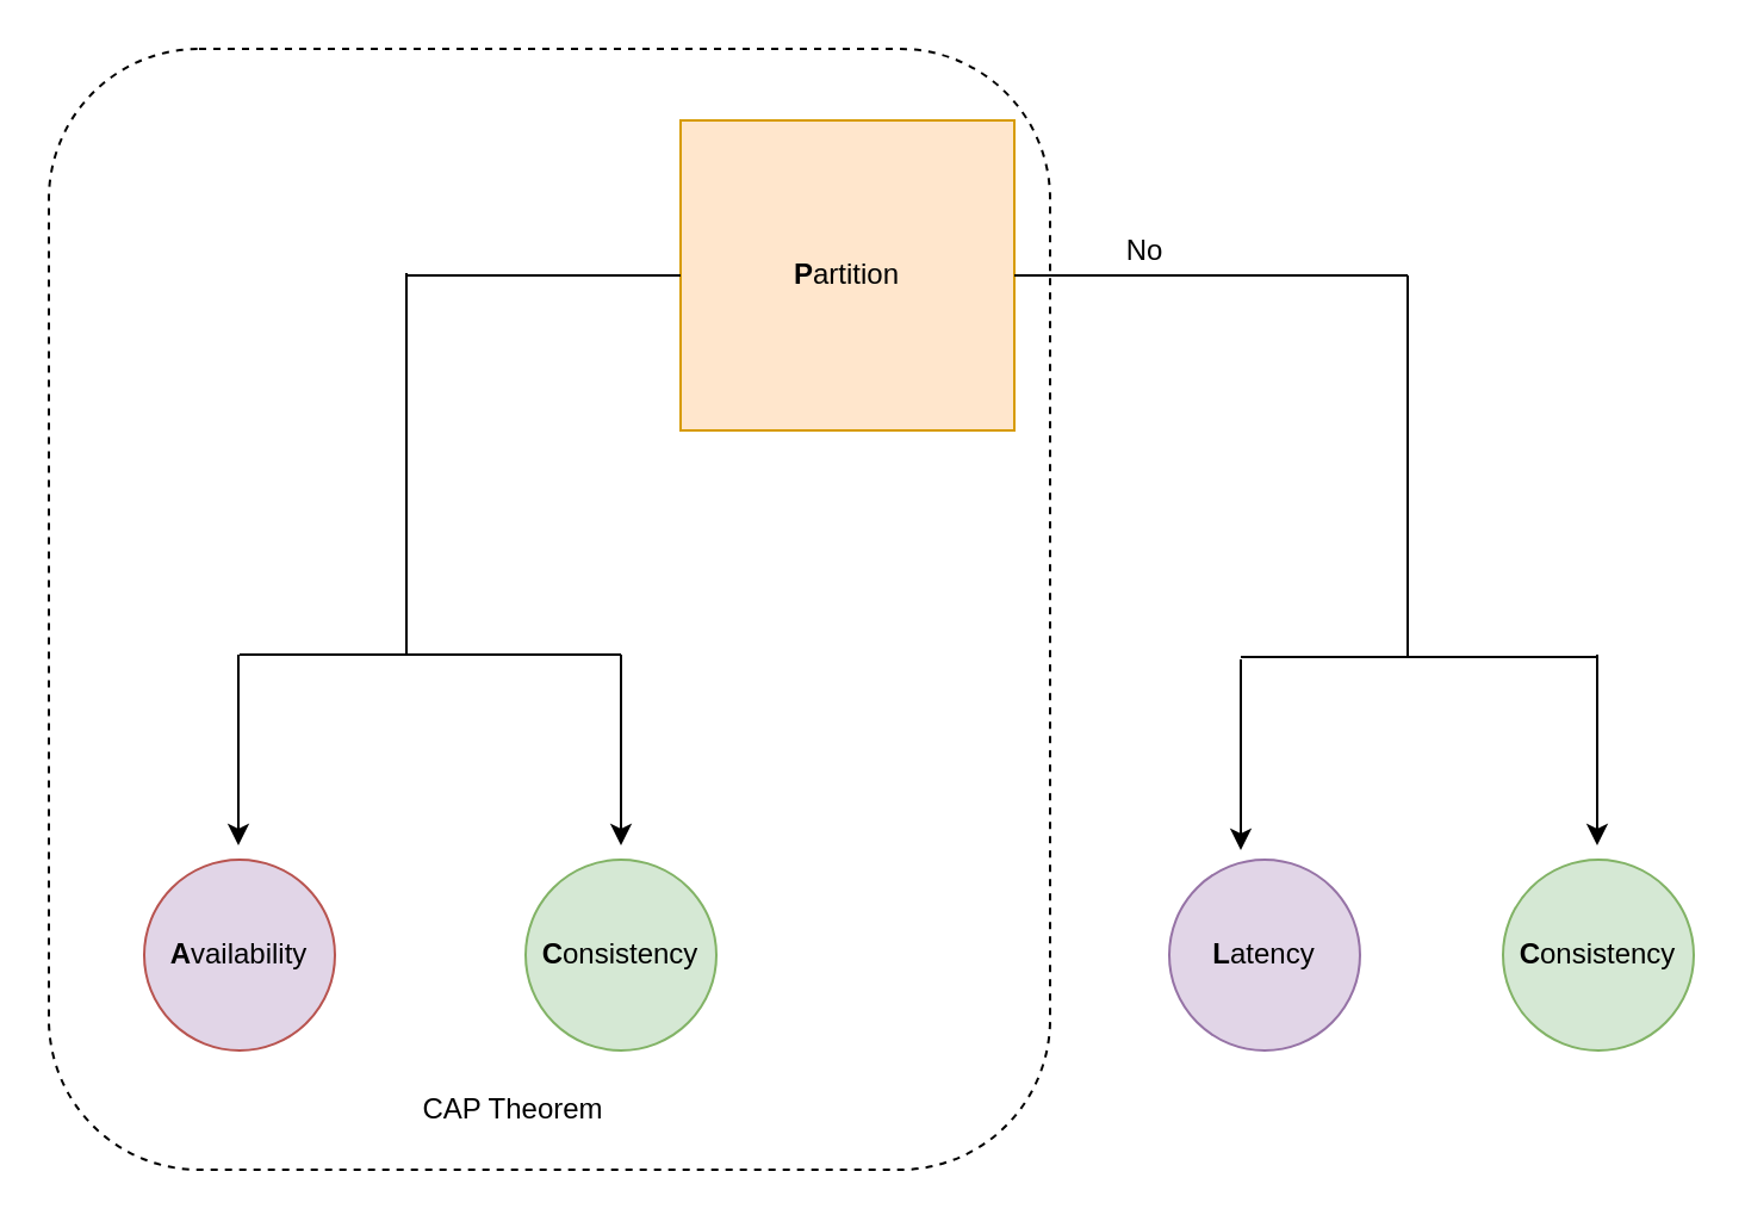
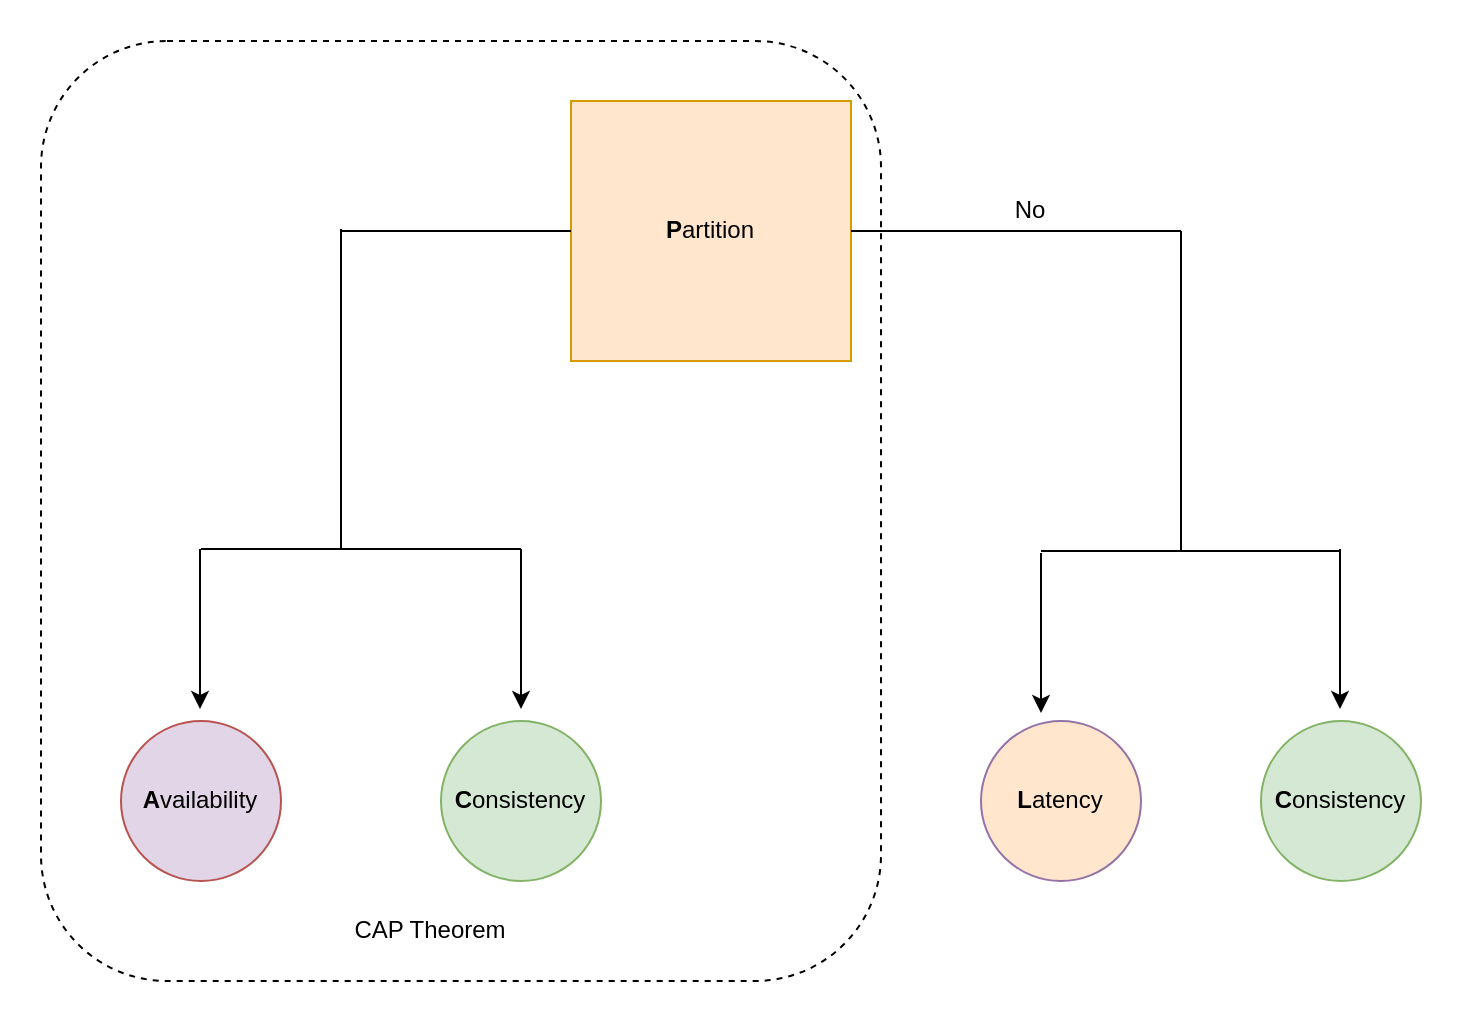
  <mxCell id="0" />
  <mxCell id="1" parent="0" />
  <mxCell id="2" value="" style="rounded=1;whiteSpace=wrap;html=1;dashed=1;" vertex="1" parent="1"><mxGeometry x="20" y="20" width="420" height="470" as="geometry" /></mxCell>
  <mxCell id="3" value="&lt;b&gt;P&lt;/b&gt;artition" style="whiteSpace=wrap;html=1;fillColor=#ffe6cc;strokeColor=#d79b00;rounded=0;" vertex="1" parent="1"><mxGeometry x="285" y="50" width="140" height="130" as="geometry" /></mxCell>
  <mxCell id="4" value="&lt;b&gt;A&lt;/b&gt;vailability" style="ellipse;whiteSpace=wrap;html=1;aspect=fixed;fillColor=#e1d5e7;strokeColor=#b85450;" vertex="1" parent="1"><mxGeometry x="60" y="360" width="80" height="80" as="geometry" /></mxCell>
  <mxCell id="5" value="&lt;b&gt;C&lt;/b&gt;onsistency" style="ellipse;whiteSpace=wrap;html=1;aspect=fixed;fillColor=#d5e8d4;strokeColor=#82b366;" vertex="1" parent="1"><mxGeometry x="220" y="360" width="80" height="80" as="geometry" /></mxCell>
  <mxCell id="6" value="&lt;b&gt;C&lt;/b&gt;onsistency" style="ellipse;whiteSpace=wrap;html=1;aspect=fixed;fillColor=#d5e8d4;strokeColor=#82b366;" vertex="1" parent="1"><mxGeometry x="630" y="360" width="80" height="80" as="geometry" /></mxCell>
- <mxCell id="7" value="&lt;b&gt;L&lt;/b&gt;atency" style="ellipse;whiteSpace=wrap;html=1;aspect=fixed;fillColor=#e1d5e7;strokeColor=#9673a6;" vertex="1" parent="1"><mxGeometry x="490" y="360" width="80" height="80" as="geometry" /></mxCell>
+ <mxCell id="7" value="&lt;b&gt;L&lt;/b&gt;atency" style="ellipse;whiteSpace=wrap;html=1;aspect=fixed;fillColor=#ffe6cc;strokeColor=#9673a6;" vertex="1" parent="1"><mxGeometry x="490" y="360" width="80" height="80" as="geometry" /></mxCell>
  <mxCell id="8" value="" style="endArrow=none;html=1;rounded=0;entryX=0;entryY=0.5;entryDx=0;entryDy=0;" edge="1" parent="1" target="3"><mxGeometry width="50" height="50" relative="1" as="geometry"><mxPoint x="170" y="115" as="sourcePoint" /><mxPoint x="380" y="240" as="targetPoint" /></mxGeometry></mxCell>
  <mxCell id="9" value="" style="endArrow=none;html=1;rounded=0;entryX=1;entryY=0.5;entryDx=0;entryDy=0;" edge="1" parent="1" target="3"><mxGeometry width="50" height="50" relative="1" as="geometry"><mxPoint x="590" y="115" as="sourcePoint" /><mxPoint x="380" y="240" as="targetPoint" /></mxGeometry></mxCell>
  <mxCell id="10" value="" style="endArrow=none;html=1;rounded=0;" edge="1" parent="1"><mxGeometry width="50" height="50" relative="1" as="geometry"><mxPoint x="170" y="274" as="sourcePoint" /><mxPoint x="170" y="114" as="targetPoint" /></mxGeometry></mxCell>
  <mxCell id="11" value="" style="endArrow=none;html=1;rounded=0;" edge="1" parent="1"><mxGeometry width="50" height="50" relative="1" as="geometry"><mxPoint x="590" y="275" as="sourcePoint" /><mxPoint x="590" y="115" as="targetPoint" /></mxGeometry></mxCell>
  <mxCell id="12" value="" style="endArrow=none;html=1;rounded=0;" edge="1" parent="1"><mxGeometry width="50" height="50" relative="1" as="geometry"><mxPoint x="100" y="274" as="sourcePoint" /><mxPoint x="260" y="274" as="targetPoint" /></mxGeometry></mxCell>
  <mxCell id="13" value="" style="endArrow=classic;html=1;rounded=0;entryX=0.5;entryY=0;entryDx=0;entryDy=0;" edge="1" parent="1"><mxGeometry width="50" height="50" relative="1" as="geometry"><mxPoint x="260" y="274" as="sourcePoint" /><mxPoint x="260" y="354" as="targetPoint" /></mxGeometry></mxCell>
  <mxCell id="14" value="" style="endArrow=classic;html=1;rounded=0;entryX=0.5;entryY=0;entryDx=0;entryDy=0;" edge="1" parent="1"><mxGeometry width="50" height="50" relative="1" as="geometry"><mxPoint x="99.5" y="274" as="sourcePoint" /><mxPoint x="99.5" y="354" as="targetPoint" /></mxGeometry></mxCell>
  <mxCell id="15" value="" style="endArrow=none;html=1;rounded=0;" edge="1" parent="1"><mxGeometry width="50" height="50" relative="1" as="geometry"><mxPoint x="520" y="275" as="sourcePoint" /><mxPoint x="670" y="275" as="targetPoint" /><Array as="points"><mxPoint x="580" y="275" /></Array></mxGeometry></mxCell>
  <mxCell id="16" value="" style="endArrow=classic;html=1;rounded=0;entryX=0.5;entryY=0;entryDx=0;entryDy=0;" edge="1" parent="1"><mxGeometry width="50" height="50" relative="1" as="geometry"><mxPoint x="669.5" y="274" as="sourcePoint" /><mxPoint x="669.5" y="354" as="targetPoint" /></mxGeometry></mxCell>
  <mxCell id="17" value="" style="endArrow=classic;html=1;rounded=0;entryX=0.5;entryY=0;entryDx=0;entryDy=0;" edge="1" parent="1"><mxGeometry width="50" height="50" relative="1" as="geometry"><mxPoint x="520" y="276" as="sourcePoint" /><mxPoint x="520" y="356" as="targetPoint" /></mxGeometry></mxCell>
- <mxCell id="18" value="No" style="text;html=1;strokeColor=none;fillColor=none;align=center;verticalAlign=middle;whiteSpace=wrap;rounded=0;" vertex="1" parent="1"><mxGeometry x="450" y="90" width="60" height="30" as="geometry" /></mxCell>
+ <mxCell id="18" value="No" style="text;html=1;strokeColor=none;fillColor=none;align=center;verticalAlign=middle;whiteSpace=wrap;rounded=0;" vertex="1" parent="1"><mxGeometry x="485" y="90" width="60" height="30" as="geometry" /></mxCell>
  <mxCell id="19" value="CAP Theorem" style="text;html=1;strokeColor=none;fillColor=none;align=center;verticalAlign=middle;whiteSpace=wrap;rounded=0;" vertex="1" parent="1"><mxGeometry x="155" y="450" width="120" height="30" as="geometry" /></mxCell>
